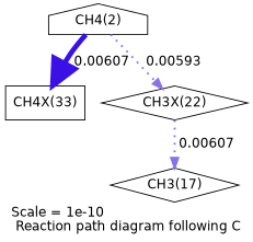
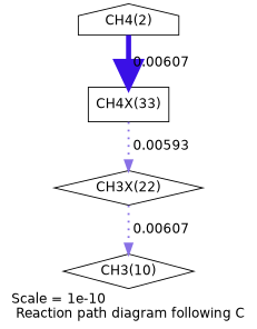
  digraph {
    fontname=Helvetica
    label="Scale = 1e-10\l Reaction path diagram following C"
    node [fontname=Helvetica shape=diamond]
    edge [color="0.7, 0.506, 0.9" fontname=Helvetica style=dotted]
    n1 [label="CH4(2)" shape=house]
    n2 [label="CH4X(33)" shape=box]
    n3 [label="CH3X(22)"]
-   n4 [label="CH3(17)"]
+   n4 [label="CH3(10)"]
    n1 -> n2 [arrowsize=2.68 color="0.7, 0.93, 0.9" label=" 0.00607" penwidth=5.36 style=bold]
-   n1 -> n3 [arrowsize=1.06 label=" 0.00593" penwidth=2.13]
+   n2 -> n3 [arrowsize=1.06 label=" 0.00593" penwidth=2.13]
    n3 -> n4 [arrowsize=1.07 label=" 0.00607" penwidth=2.15]
  }
